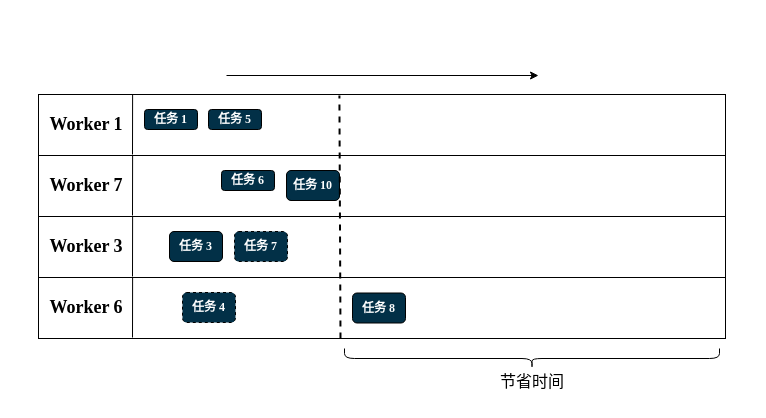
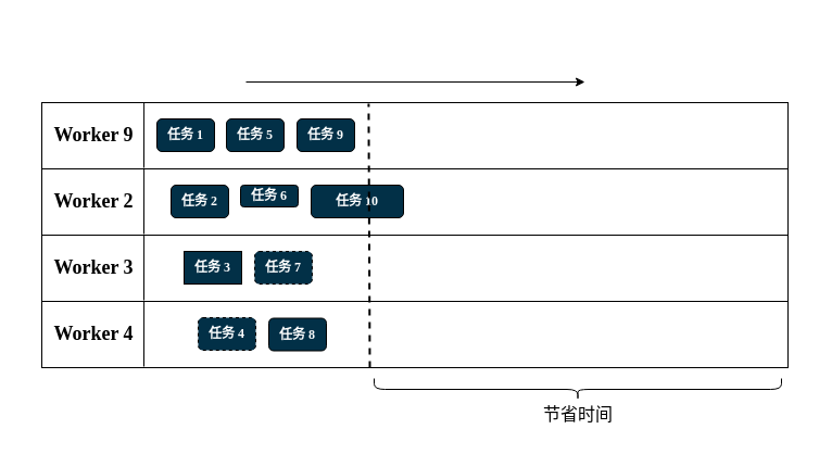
  <mxCell id="0" />
  <mxCell id="1" parent="0" />
  <mxCell id="2" value="" style="rounded=0;whiteSpace=wrap;html=1;strokeColor=none;fillColor=none;" parent="1" vertex="1"><mxGeometry x="20" y="20" width="724" height="340" as="geometry" /></mxCell>
  <mxCell id="3" value="" style="rounded=0;whiteSpace=wrap;html=1;" parent="1" vertex="1"><mxGeometry x="38" y="94" width="687" height="61" as="geometry" /></mxCell>
- <mxCell id="4" value="&lt;font style=&quot;font-size: 18px;&quot; face=&quot;Times New Roman&quot;&gt;&lt;b&gt;Worker 1&lt;/b&gt;&lt;br&gt;&lt;/font&gt;" style="text;html=1;strokeColor=none;fillColor=none;align=center;verticalAlign=middle;whiteSpace=wrap;rounded=0;" parent="1" vertex="1"><mxGeometry x="35" y="109" width="102" height="30" as="geometry" /></mxCell>
+ <mxCell id="4" value="&lt;font style=&quot;font-size: 18px;&quot; face=&quot;Times New Roman&quot;&gt;&lt;b&gt;Worker 9&lt;/b&gt;&lt;br&gt;&lt;/font&gt;" style="text;html=1;strokeColor=none;fillColor=none;align=center;verticalAlign=middle;whiteSpace=wrap;rounded=0;" parent="1" vertex="1"><mxGeometry x="35" y="109" width="102" height="30" as="geometry" /></mxCell>
  <mxCell id="5" value="" style="endArrow=none;html=1;rounded=0;entryX=0.137;entryY=0;entryDx=0;entryDy=0;entryPerimeter=0;" parent="1" target="3" edge="1"><mxGeometry width="50" height="50" relative="1" as="geometry"><mxPoint x="132" y="154" as="sourcePoint" /><mxPoint x="131.003" y="95.32" as="targetPoint" /></mxGeometry></mxCell>
- <mxCell id="6" value="&lt;font color=&quot;#ffffff&quot; face=&quot;Times New Roman&quot;&gt;&lt;b&gt;任务 1&lt;/b&gt;&lt;/font&gt;" style="rounded=1;whiteSpace=wrap;html=1;fillColor=#023047;" parent="1" vertex="1"><mxGeometry x="144" y="109" width="53" height="20" as="geometry" /></mxCell>
- <mxCell id="7" value="&lt;font color=&quot;#ffffff&quot; face=&quot;Times New Roman&quot;&gt;&lt;b&gt;任务 5&lt;/b&gt;&lt;/font&gt;" style="rounded=1;whiteSpace=wrap;html=1;fillColor=#023047;" parent="1" vertex="1"><mxGeometry x="208" y="109" width="53" height="20" as="geometry" /></mxCell>
+ <mxCell id="6" value="&lt;font color=&quot;#ffffff&quot; face=&quot;Times New Roman&quot;&gt;&lt;b&gt;任务 1&lt;/b&gt;&lt;/font&gt;" style="rounded=1;whiteSpace=wrap;html=1;fillColor=#023047;" parent="1" vertex="1"><mxGeometry x="144" y="109" width="53" height="30" as="geometry" /></mxCell>
+ <mxCell id="7" value="&lt;font color=&quot;#ffffff&quot; face=&quot;Times New Roman&quot;&gt;&lt;b&gt;任务 5&lt;/b&gt;&lt;/font&gt;" style="rounded=1;whiteSpace=wrap;html=1;fillColor=#023047;" parent="1" vertex="1"><mxGeometry x="208" y="109" width="53" height="30" as="geometry" /></mxCell>
+ <mxCell id="8" value="&lt;font color=&quot;#ffffff&quot; face=&quot;Times New Roman&quot;&gt;&lt;b&gt;任务 9&lt;br&gt;&lt;/b&gt;&lt;/font&gt;" style="rounded=1;whiteSpace=wrap;html=1;fillColor=#023047;" parent="1" vertex="1"><mxGeometry x="273" y="109" width="53" height="30" as="geometry" /></mxCell>
  <mxCell id="9" value="" style="rounded=0;whiteSpace=wrap;html=1;" parent="1" vertex="1"><mxGeometry x="38" y="155" width="687" height="61" as="geometry" /></mxCell>
- <mxCell id="10" value="&lt;font style=&quot;font-size: 18px;&quot; face=&quot;Times New Roman&quot;&gt;&lt;b&gt;Worker 7&lt;/b&gt;&lt;br&gt;&lt;/font&gt;" style="text;html=1;strokeColor=none;fillColor=none;align=center;verticalAlign=middle;whiteSpace=wrap;rounded=0;" parent="1" vertex="1"><mxGeometry x="35" y="170" width="102" height="30" as="geometry" /></mxCell>
+ <mxCell id="10" value="&lt;font style=&quot;font-size: 18px;&quot; face=&quot;Times New Roman&quot;&gt;&lt;b&gt;Worker 2&lt;/b&gt;&lt;br&gt;&lt;/font&gt;" style="text;html=1;strokeColor=none;fillColor=none;align=center;verticalAlign=middle;whiteSpace=wrap;rounded=0;" parent="1" vertex="1"><mxGeometry x="35" y="170" width="102" height="30" as="geometry" /></mxCell>
  <mxCell id="11" value="" style="endArrow=none;html=1;rounded=0;entryX=0.137;entryY=0;entryDx=0;entryDy=0;entryPerimeter=0;" parent="1" target="9" edge="1"><mxGeometry width="50" height="50" relative="1" as="geometry"><mxPoint x="132" y="215" as="sourcePoint" /><mxPoint x="131.003" y="156.32" as="targetPoint" /></mxGeometry></mxCell>
+ <mxCell id="12" value="&lt;font color=&quot;#ffffff&quot; face=&quot;Times New Roman&quot;&gt;&lt;b&gt;任务 2&lt;/b&gt;&lt;/font&gt;" style="rounded=1;whiteSpace=wrap;html=1;fillColor=#023047;" parent="1" vertex="1"><mxGeometry x="157" y="170" width="53" height="30" as="geometry" /></mxCell>
  <mxCell id="13" value="&lt;font color=&quot;#ffffff&quot; face=&quot;Times New Roman&quot;&gt;&lt;b&gt;任务 6&lt;/b&gt;&lt;/font&gt;" style="rounded=1;whiteSpace=wrap;html=1;fillColor=#023047;" parent="1" vertex="1"><mxGeometry x="221" y="170" width="53" height="20" as="geometry" /></mxCell>
- <mxCell id="14" value="&lt;font color=&quot;#ffffff&quot; face=&quot;Times New Roman&quot;&gt;&lt;b&gt;任务 10&lt;br&gt;&lt;/b&gt;&lt;/font&gt;" style="rounded=1;whiteSpace=wrap;html=1;fillColor=#023047;" parent="1" vertex="1"><mxGeometry x="286" y="170" width="53" height="30" as="geometry" /></mxCell>
+ <mxCell id="14" value="&lt;font color=&quot;#ffffff&quot; face=&quot;Times New Roman&quot;&gt;&lt;b&gt;任务 10&lt;br&gt;&lt;/b&gt;&lt;/font&gt;" style="rounded=1;whiteSpace=wrap;html=1;fillColor=#023047;" parent="1" vertex="1"><mxGeometry x="286" y="170" width="85" height="30" as="geometry" /></mxCell>
  <mxCell id="15" value="" style="rounded=0;whiteSpace=wrap;html=1;" parent="1" vertex="1"><mxGeometry x="38" y="216" width="687" height="61" as="geometry" /></mxCell>
  <mxCell id="16" value="&lt;font style=&quot;font-size: 18px;&quot; face=&quot;Times New Roman&quot;&gt;&lt;b&gt;Worker 3&lt;/b&gt;&lt;br&gt;&lt;/font&gt;" style="text;html=1;strokeColor=none;fillColor=none;align=center;verticalAlign=middle;whiteSpace=wrap;rounded=0;" parent="1" vertex="1"><mxGeometry x="35" y="231" width="102" height="30" as="geometry" /></mxCell>
  <mxCell id="17" value="" style="endArrow=none;html=1;rounded=0;entryX=0.137;entryY=0;entryDx=0;entryDy=0;entryPerimeter=0;" parent="1" target="15" edge="1"><mxGeometry width="50" height="50" relative="1" as="geometry"><mxPoint x="132" y="276" as="sourcePoint" /><mxPoint x="131.003" y="217.32" as="targetPoint" /></mxGeometry></mxCell>
- <mxCell id="18" value="&lt;font color=&quot;#ffffff&quot; face=&quot;Times New Roman&quot;&gt;&lt;b&gt;任务 3&lt;/b&gt;&lt;/font&gt;" style="rounded=1;whiteSpace=wrap;html=1;fillColor=#023047;" parent="1" vertex="1"><mxGeometry x="169" y="231" width="53" height="30" as="geometry" /></mxCell>
+ <mxCell id="18" value="&lt;font color=&quot;#ffffff&quot; face=&quot;Times New Roman&quot;&gt;&lt;b&gt;任务 3&lt;/b&gt;&lt;/font&gt;" style="whiteSpace=wrap;html=1;fillColor=#023047;rounded=0;" parent="1" vertex="1"><mxGeometry x="169" y="231" width="53" height="30" as="geometry" /></mxCell>
  <mxCell id="19" value="&lt;font color=&quot;#ffffff&quot; face=&quot;Times New Roman&quot;&gt;&lt;b&gt;任务 7&lt;/b&gt;&lt;/font&gt;" style="rounded=1;whiteSpace=wrap;html=1;fillColor=#023047;dashed=1;" parent="1" vertex="1"><mxGeometry x="234" y="231" width="53" height="30" as="geometry" /></mxCell>
  <mxCell id="20" value="" style="rounded=0;whiteSpace=wrap;html=1;" parent="1" vertex="1"><mxGeometry x="38" y="277" width="687" height="61" as="geometry" /></mxCell>
- <mxCell id="21" value="&lt;font style=&quot;font-size: 18px;&quot; face=&quot;Times New Roman&quot;&gt;&lt;b&gt;Worker 6&lt;/b&gt;&lt;br&gt;&lt;/font&gt;" style="text;html=1;strokeColor=none;fillColor=none;align=center;verticalAlign=middle;whiteSpace=wrap;rounded=0;" parent="1" vertex="1"><mxGeometry x="35" y="292" width="102" height="30" as="geometry" /></mxCell>
+ <mxCell id="21" value="&lt;font style=&quot;font-size: 18px;&quot; face=&quot;Times New Roman&quot;&gt;&lt;b&gt;Worker 4&lt;/b&gt;&lt;br&gt;&lt;/font&gt;" style="text;html=1;strokeColor=none;fillColor=none;align=center;verticalAlign=middle;whiteSpace=wrap;rounded=0;" parent="1" vertex="1"><mxGeometry x="35" y="292" width="102" height="30" as="geometry" /></mxCell>
  <mxCell id="22" value="" style="endArrow=none;html=1;rounded=0;entryX=0.137;entryY=0;entryDx=0;entryDy=0;entryPerimeter=0;" parent="1" target="20" edge="1"><mxGeometry width="50" height="50" relative="1" as="geometry"><mxPoint x="132" y="337" as="sourcePoint" /><mxPoint x="131.003" y="278.32" as="targetPoint" /></mxGeometry></mxCell>
  <mxCell id="23" value="&lt;font color=&quot;#ffffff&quot; face=&quot;Times New Roman&quot;&gt;&lt;b&gt;任务 4&lt;/b&gt;&lt;/font&gt;" style="rounded=1;whiteSpace=wrap;html=1;fillColor=#023047;dashed=1;" parent="1" vertex="1"><mxGeometry x="182" y="292" width="53" height="30" as="geometry" /></mxCell>
- <mxCell id="24" value="&lt;font color=&quot;#ffffff&quot; face=&quot;Times New Roman&quot;&gt;&lt;b&gt;任务 8&lt;/b&gt;&lt;/font&gt;" style="rounded=1;whiteSpace=wrap;html=1;fillColor=#023047;" parent="1" vertex="1"><mxGeometry x="352" y="292.5" width="53" height="30" as="geometry" /></mxCell>
+ <mxCell id="24" value="&lt;font color=&quot;#ffffff&quot; face=&quot;Times New Roman&quot;&gt;&lt;b&gt;任务 8&lt;/b&gt;&lt;/font&gt;" style="rounded=1;whiteSpace=wrap;html=1;fillColor=#023047;" parent="1" vertex="1"><mxGeometry x="247" y="292.5" width="53" height="30" as="geometry" /></mxCell>
  <mxCell id="25" value="" style="endArrow=classic;html=1;rounded=0;fontSize=24;fontFamily=Times New Roman;" parent="1" edge="1"><mxGeometry width="50" height="50" relative="1" as="geometry"><mxPoint x="226" y="75" as="sourcePoint" /><mxPoint x="538" y="75" as="targetPoint" /></mxGeometry></mxCell>
  <mxCell id="26" value="" style="endArrow=none;html=1;rounded=0;entryX=0.438;entryY=0.016;entryDx=0;entryDy=0;entryPerimeter=0;dashed=1;strokeWidth=2;" edge="1" parent="1" target="3"><mxGeometry width="50" height="50" relative="1" as="geometry"><mxPoint x="340" y="338" as="sourcePoint" /><mxPoint x="340.28" y="34.013" as="targetPoint" /></mxGeometry></mxCell>
  <mxCell id="27" value="" style="shape=curlyBracket;whiteSpace=wrap;html=1;rounded=1;labelPosition=left;verticalLabelPosition=middle;align=right;verticalAlign=middle;direction=north;" vertex="1" parent="1"><mxGeometry x="344" y="348" width="375" height="20" as="geometry" /></mxCell>
  <mxCell id="28" value="&lt;span style=&quot;font-size: 16px;&quot;&gt;节省时间&lt;/span&gt;" style="text;html=1;strokeColor=none;fillColor=none;align=center;verticalAlign=middle;whiteSpace=wrap;rounded=0;" vertex="1" parent="1"><mxGeometry x="458.5" y="366" width="146" height="30" as="geometry" /></mxCell>
